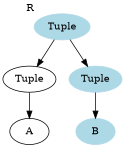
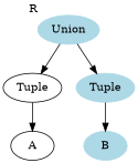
  digraph {
    node [color=lightblue style=filled]
-   n1 [label=Tuple xlabel=R]
+   n1 [label=Union xlabel=R]
    n2 [label=Tuple color="" style=""]
    n3 [label=Tuple]
    n4 [label=A color="" style=""]
    n5 [label=B]
    n1 -> n2
    n1 -> n3
    n2 -> n4
    n3 -> n5
  }
